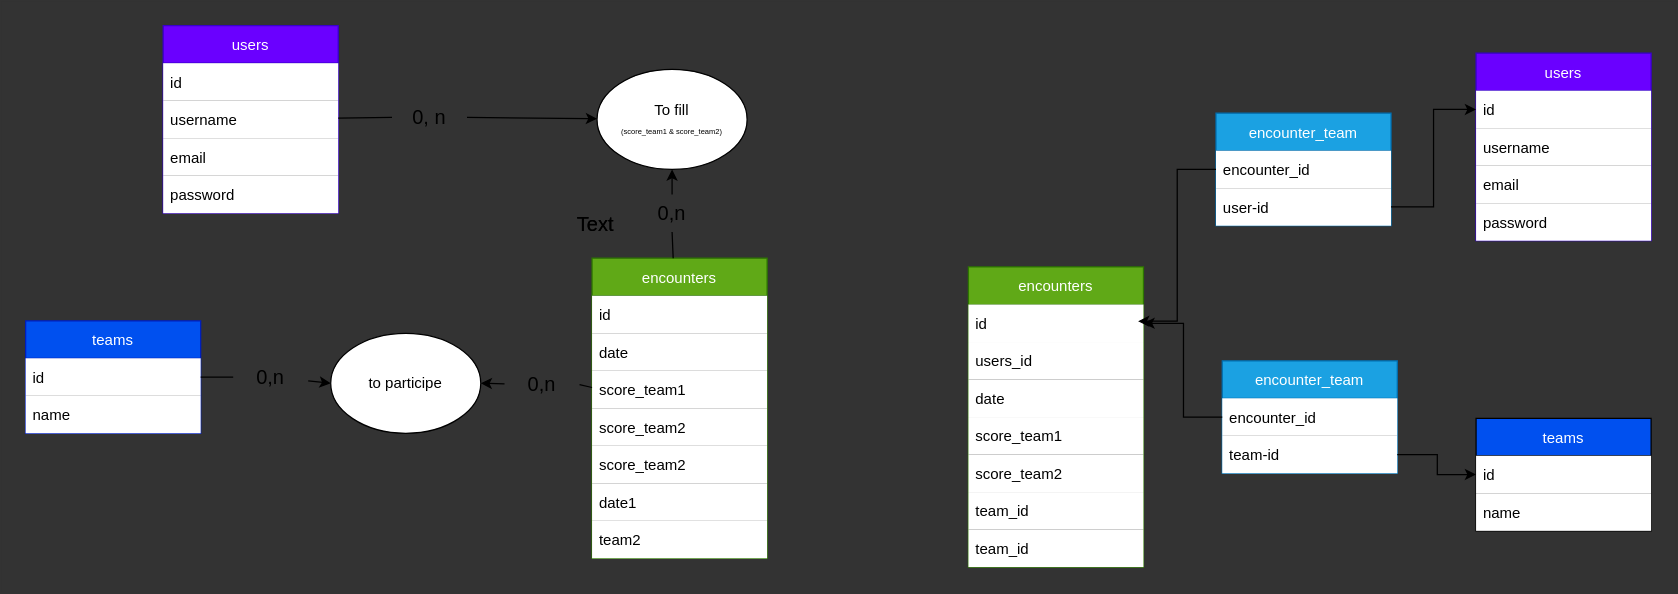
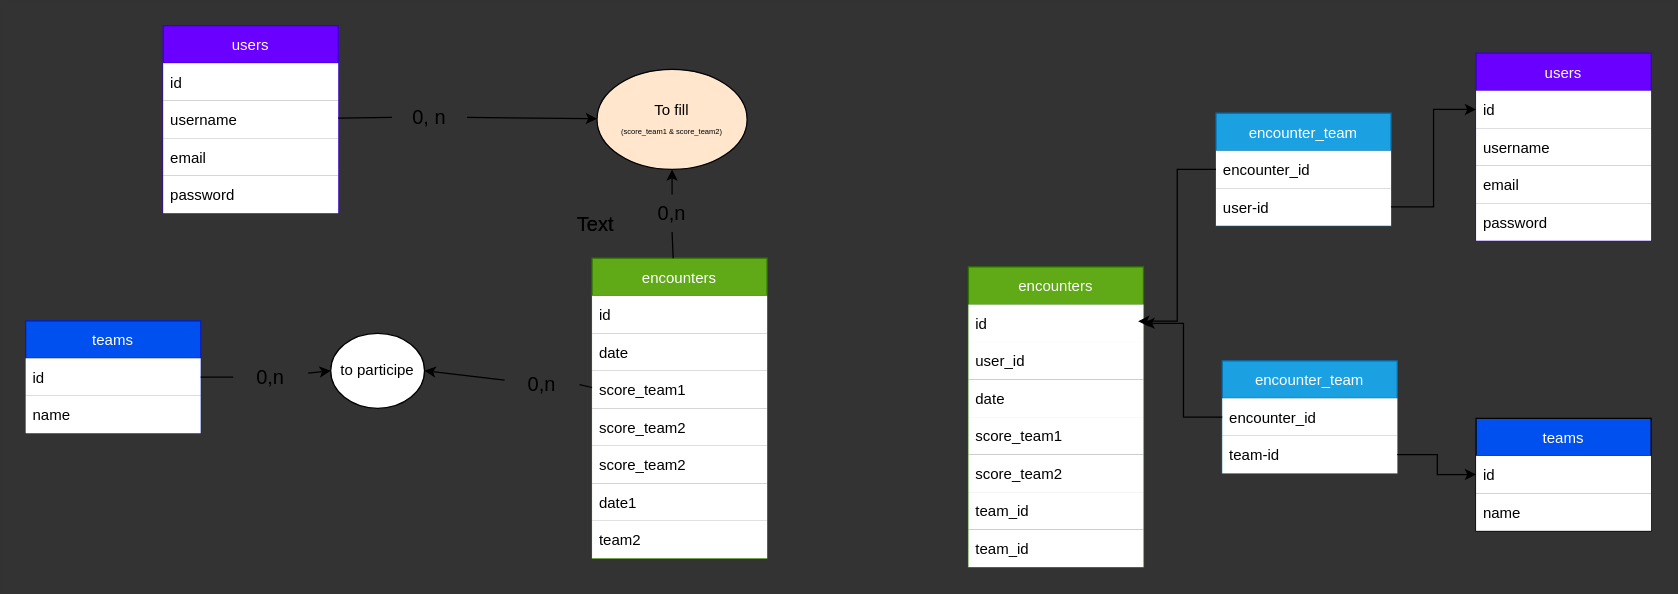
  <mxCell id="0" />
  <mxCell id="1" parent="0" />
  <mxCell id="2" style="edgeStyle=none;html=1;rounded=0;startArrow=none;" edge="1" parent="1" source="24" target="23"><mxGeometry relative="1" as="geometry"><mxPoint x="321" y="97" as="targetPoint" /></mxGeometry></mxCell>
  <mxCell id="3" value="users" style="swimlane;fontStyle=0;childLayout=stackLayout;horizontal=1;startSize=30;horizontalStack=0;resizeParent=1;resizeParentMax=0;resizeLast=0;collapsible=1;marginBottom=0;fillColor=#6a00ff;fontColor=#ffffff;strokeColor=#3700CC;rounded=0;" vertex="1" parent="1"><mxGeometry x="130" y="20" width="140" height="150" as="geometry" /></mxCell>
  <mxCell id="4" value="id" style="text;strokeColor=none;fillColor=default;align=left;verticalAlign=middle;spacingLeft=4;spacingRight=4;overflow=hidden;points=[[0,0.5],[1,0.5]];portConstraint=eastwest;rotatable=0;rounded=0;" vertex="1" parent="3"><mxGeometry y="30" width="140" height="30" as="geometry" /></mxCell>
  <mxCell id="5" value="username" style="text;strokeColor=none;fillColor=default;align=left;verticalAlign=middle;spacingLeft=4;spacingRight=4;overflow=hidden;points=[[0,0.5],[1,0.5]];portConstraint=eastwest;rotatable=0;rounded=0;" vertex="1" parent="3"><mxGeometry y="60" width="140" height="30" as="geometry" /></mxCell>
  <mxCell id="6" value="email" style="text;strokeColor=none;fillColor=default;align=left;verticalAlign=middle;spacingLeft=4;spacingRight=4;overflow=hidden;points=[[0,0.5],[1,0.5]];portConstraint=eastwest;rotatable=0;rounded=0;" vertex="1" parent="3"><mxGeometry y="90" width="140" height="30" as="geometry" /></mxCell>
  <mxCell id="7" value="password" style="text;strokeColor=none;fillColor=default;align=left;verticalAlign=middle;spacingLeft=4;spacingRight=4;overflow=hidden;points=[[0,0.5],[1,0.5]];portConstraint=eastwest;rotatable=0;rounded=0;" vertex="1" parent="3"><mxGeometry y="120" width="140" height="30" as="geometry" /></mxCell>
  <mxCell id="8" style="edgeStyle=none;html=1;entryX=0;entryY=0.5;entryDx=0;entryDy=0;rounded=0;startArrow=none;" edge="1" parent="1" source="32" target="22"><mxGeometry relative="1" as="geometry"><mxPoint x="192" y="397" as="targetPoint" /></mxGeometry></mxCell>
  <mxCell id="9" value="teams" style="swimlane;fontStyle=0;childLayout=stackLayout;horizontal=1;startSize=30;horizontalStack=0;resizeParent=1;resizeParentMax=0;resizeLast=0;collapsible=1;marginBottom=0;fillColor=#0050ef;fontColor=#ffffff;strokeColor=#001DBC;rounded=0;" vertex="1" parent="1"><mxGeometry x="20" y="256" width="140" height="90" as="geometry" /></mxCell>
  <mxCell id="10" value="id" style="text;strokeColor=none;fillColor=default;align=left;verticalAlign=middle;spacingLeft=4;spacingRight=4;overflow=hidden;points=[[0,0.5],[1,0.5]];portConstraint=eastwest;rotatable=0;rounded=0;" vertex="1" parent="9"><mxGeometry y="30" width="140" height="30" as="geometry" /></mxCell>
  <mxCell id="11" value="name" style="text;strokeColor=none;fillColor=default;align=left;verticalAlign=middle;spacingLeft=4;spacingRight=4;overflow=hidden;points=[[0,0.5],[1,0.5]];portConstraint=eastwest;rotatable=0;rounded=0;" vertex="1" parent="9"><mxGeometry y="60" width="140" height="30" as="geometry" /></mxCell>
  <mxCell id="12" style="edgeStyle=none;html=1;entryX=1;entryY=0.5;entryDx=0;entryDy=0;rounded=0;startArrow=none;" edge="1" parent="1" source="29" target="22"><mxGeometry relative="1" as="geometry" /></mxCell>
  <mxCell id="13" style="edgeStyle=none;html=1;entryX=0.5;entryY=1;entryDx=0;entryDy=0;rounded=0;startArrow=none;" edge="1" parent="1" source="26" target="23"><mxGeometry relative="1" as="geometry" /></mxCell>
  <mxCell id="14" value="encounters" style="swimlane;fontStyle=0;childLayout=stackLayout;horizontal=1;startSize=30;horizontalStack=0;resizeParent=1;resizeParentMax=0;resizeLast=0;collapsible=1;marginBottom=0;fillColor=#60a917;fontColor=#ffffff;strokeColor=#2D7600;rounded=0;" vertex="1" parent="1"><mxGeometry x="473" y="206" width="140" height="240" as="geometry" /></mxCell>
  <mxCell id="15" value="id" style="text;strokeColor=none;fillColor=default;align=left;verticalAlign=middle;spacingLeft=4;spacingRight=4;overflow=hidden;points=[[0,0.5],[1,0.5]];portConstraint=eastwest;rotatable=0;rounded=0;" vertex="1" parent="14"><mxGeometry y="30" width="140" height="30" as="geometry" /></mxCell>
  <mxCell id="16" value="date" style="text;strokeColor=none;fillColor=default;align=left;verticalAlign=middle;spacingLeft=4;spacingRight=4;overflow=hidden;points=[[0,0.5],[1,0.5]];portConstraint=eastwest;rotatable=0;rounded=0;" vertex="1" parent="14"><mxGeometry y="60" width="140" height="30" as="geometry" /></mxCell>
  <mxCell id="17" value="score_team1" style="text;strokeColor=none;fillColor=default;align=left;verticalAlign=middle;spacingLeft=4;spacingRight=4;overflow=hidden;points=[[0,0.5],[1,0.5]];portConstraint=eastwest;rotatable=0;rounded=0;" vertex="1" parent="14"><mxGeometry y="90" width="140" height="30" as="geometry" /></mxCell>
  <mxCell id="18" value="score_team2" style="text;strokeColor=none;fillColor=default;align=left;verticalAlign=middle;spacingLeft=4;spacingRight=4;overflow=hidden;points=[[0,0.5],[1,0.5]];portConstraint=eastwest;rotatable=0;rounded=0;" vertex="1" parent="14"><mxGeometry y="120" width="140" height="30" as="geometry" /></mxCell>
  <mxCell id="19" value="score_team2" style="text;strokeColor=none;fillColor=default;align=left;verticalAlign=middle;spacingLeft=4;spacingRight=4;overflow=hidden;points=[[0,0.5],[1,0.5]];portConstraint=eastwest;rotatable=0;rounded=0;" vertex="1" parent="14"><mxGeometry y="150" width="140" height="30" as="geometry" /></mxCell>
  <mxCell id="20" value="date1" style="text;strokeColor=none;fillColor=default;align=left;verticalAlign=middle;spacingLeft=4;spacingRight=4;overflow=hidden;points=[[0,0.5],[1,0.5]];portConstraint=eastwest;rotatable=0;rounded=0;" vertex="1" parent="14"><mxGeometry y="180" width="140" height="30" as="geometry" /></mxCell>
  <mxCell id="21" value="team2" style="text;strokeColor=none;fillColor=default;align=left;verticalAlign=middle;spacingLeft=4;spacingRight=4;overflow=hidden;points=[[0,0.5],[1,0.5]];portConstraint=eastwest;rotatable=0;rounded=0;" vertex="1" parent="14"><mxGeometry y="210" width="140" height="30" as="geometry" /></mxCell>
- <mxCell id="22" value="to participe" style="ellipse;whiteSpace=wrap;html=1;rounded=0;" vertex="1" parent="1"><mxGeometry x="264" y="266" width="120" height="80" as="geometry" /></mxCell>
- <mxCell id="23" value="To fill &lt;br&gt;&lt;font style=&quot;font-size: 6px&quot;&gt;(score_team1 &amp;amp; score_team2)&lt;/font&gt;" style="ellipse;whiteSpace=wrap;html=1;rounded=0;" vertex="1" parent="1"><mxGeometry x="477" y="55" width="120" height="80" as="geometry" /></mxCell>
+ <mxCell id="22" value="to participe" style="ellipse;whiteSpace=wrap;html=1;rounded=0;" vertex="1" parent="1"><mxGeometry x="264" y="266" width="75" height="60" as="geometry" /></mxCell>
+ <mxCell id="23" value="To fill &lt;br&gt;&lt;font style=&quot;font-size: 6px&quot;&gt;(score_team1 &amp;amp; score_team2)&lt;/font&gt;" style="ellipse;whiteSpace=wrap;html=1;rounded=0;fillColor=#ffe6cc;" vertex="1" parent="1"><mxGeometry x="477" y="55" width="120" height="80" as="geometry" /></mxCell>
  <mxCell id="24" value="&lt;font style=&quot;font-size: 16px&quot;&gt;0, n&lt;/font&gt;" style="text;html=1;strokeColor=none;fillColor=none;align=center;verticalAlign=middle;whiteSpace=wrap;rounded=0;fontSize=6;" vertex="1" parent="1"><mxGeometry x="313" y="78" width="60" height="30" as="geometry" /></mxCell>
  <mxCell id="25" value="" style="edgeStyle=none;html=1;rounded=0;endArrow=none;" edge="1" parent="1" source="3" target="24"><mxGeometry relative="1" as="geometry"><mxPoint x="182" y="96.416" as="sourcePoint" /><mxPoint x="533.004" y="93.486" as="targetPoint" /></mxGeometry></mxCell>
  <mxCell id="26" value="0,n" style="text;html=1;strokeColor=none;fillColor=none;align=center;verticalAlign=middle;whiteSpace=wrap;rounded=0;fontSize=16;" vertex="1" parent="1"><mxGeometry x="507" y="155" width="60" height="30" as="geometry" /></mxCell>
  <mxCell id="27" value="" style="edgeStyle=none;html=1;entryX=0.5;entryY=1;entryDx=0;entryDy=0;rounded=0;endArrow=none;" edge="1" parent="1" source="14" target="26"><mxGeometry relative="1" as="geometry"><mxPoint x="539.42" y="206" as="sourcePoint" /><mxPoint x="537" y="135" as="targetPoint" /></mxGeometry></mxCell>
  <mxCell id="28" value="Text" style="text;html=1;strokeColor=none;fillColor=none;align=center;verticalAlign=middle;whiteSpace=wrap;rounded=0;fontSize=16;" vertex="1" parent="1"><mxGeometry x="446" y="164" width="60" height="30" as="geometry" /></mxCell>
  <mxCell id="29" value="0,n" style="text;html=1;strokeColor=none;fillColor=none;align=center;verticalAlign=middle;whiteSpace=wrap;rounded=0;fontSize=16;" vertex="1" parent="1"><mxGeometry x="403" y="292" width="60" height="30" as="geometry" /></mxCell>
  <mxCell id="30" value="" style="edgeStyle=none;html=1;entryX=1;entryY=0.5;entryDx=0;entryDy=0;rounded=0;endArrow=none;" edge="1" parent="1" source="14" target="29"><mxGeometry relative="1" as="geometry"><mxPoint x="473" y="308.799" as="sourcePoint" /><mxPoint x="384" y="306" as="targetPoint" /></mxGeometry></mxCell>
  <mxCell id="31" value="Text" style="text;html=1;strokeColor=none;fillColor=none;align=center;verticalAlign=middle;whiteSpace=wrap;rounded=0;fontSize=16;" vertex="1" parent="1"><mxGeometry x="446" y="164" width="60" height="30" as="geometry" /></mxCell>
  <mxCell id="32" value="0,n" style="text;html=1;strokeColor=none;fillColor=none;align=center;verticalAlign=middle;whiteSpace=wrap;rounded=0;fontSize=16;" vertex="1" parent="1"><mxGeometry x="186" y="286" width="60" height="30" as="geometry" /></mxCell>
  <mxCell id="33" value="" style="edgeStyle=none;html=1;entryX=0;entryY=0.5;entryDx=0;entryDy=0;rounded=0;endArrow=none;" edge="1" parent="1" source="9" target="32"><mxGeometry relative="1" as="geometry"><mxPoint x="264" y="306" as="targetPoint" /><mxPoint x="185" y="304.94" as="sourcePoint" /></mxGeometry></mxCell>
  <mxCell id="34" value="users" style="swimlane;fontStyle=0;childLayout=stackLayout;horizontal=1;startSize=30;horizontalStack=0;resizeParent=1;resizeParentMax=0;resizeLast=0;collapsible=1;marginBottom=0;fillColor=#6a00ff;fontColor=#ffffff;strokeColor=#3700CC;rounded=0;" vertex="1" parent="1"><mxGeometry x="1180" y="42" width="140" height="150" as="geometry" /></mxCell>
  <mxCell id="35" value="id" style="text;strokeColor=none;fillColor=default;align=left;verticalAlign=middle;spacingLeft=4;spacingRight=4;overflow=hidden;points=[[0,0.5],[1,0.5]];portConstraint=eastwest;rotatable=0;rounded=0;" vertex="1" parent="34"><mxGeometry y="30" width="140" height="30" as="geometry" /></mxCell>
  <mxCell id="36" value="username" style="text;strokeColor=none;fillColor=default;align=left;verticalAlign=middle;spacingLeft=4;spacingRight=4;overflow=hidden;points=[[0,0.5],[1,0.5]];portConstraint=eastwest;rotatable=0;rounded=0;" vertex="1" parent="34"><mxGeometry y="60" width="140" height="30" as="geometry" /></mxCell>
  <mxCell id="37" value="email" style="text;strokeColor=none;fillColor=default;align=left;verticalAlign=middle;spacingLeft=4;spacingRight=4;overflow=hidden;points=[[0,0.5],[1,0.5]];portConstraint=eastwest;rotatable=0;rounded=0;" vertex="1" parent="34"><mxGeometry y="90" width="140" height="30" as="geometry" /></mxCell>
  <mxCell id="38" value="password" style="text;strokeColor=none;fillColor=default;align=left;verticalAlign=middle;spacingLeft=4;spacingRight=4;overflow=hidden;points=[[0,0.5],[1,0.5]];portConstraint=eastwest;rotatable=0;rounded=0;" vertex="1" parent="34"><mxGeometry y="120" width="140" height="30" as="geometry" /></mxCell>
  <mxCell id="39" value="encounters" style="swimlane;fontStyle=0;childLayout=stackLayout;horizontal=1;startSize=30;horizontalStack=0;resizeParent=1;resizeParentMax=0;resizeLast=0;collapsible=1;marginBottom=0;fillColor=#60a917;fontColor=#ffffff;strokeColor=#2D7600;rounded=0;" vertex="1" parent="1"><mxGeometry x="774" y="213" width="140" height="240" as="geometry" /></mxCell>
  <mxCell id="40" value="id" style="text;strokeColor=none;fillColor=default;align=left;verticalAlign=middle;spacingLeft=4;spacingRight=4;overflow=hidden;points=[[0,0.5],[1,0.5]];portConstraint=eastwest;rotatable=0;rounded=0;" vertex="1" parent="39"><mxGeometry y="30" width="140" height="30" as="geometry" /></mxCell>
- <mxCell id="41" value="users_id" style="text;strokeColor=none;fillColor=default;align=left;verticalAlign=middle;spacingLeft=4;spacingRight=4;overflow=hidden;points=[[0,0.5],[1,0.5]];portConstraint=eastwest;rotatable=0;rounded=0;" vertex="1" parent="39"><mxGeometry y="60" width="140" height="30" as="geometry" /></mxCell>
+ <mxCell id="41" value="user_id" style="text;strokeColor=none;fillColor=default;align=left;verticalAlign=middle;spacingLeft=4;spacingRight=4;overflow=hidden;points=[[0,0.5],[1,0.5]];portConstraint=eastwest;rotatable=0;rounded=0;" vertex="1" parent="39"><mxGeometry y="60" width="140" height="30" as="geometry" /></mxCell>
  <mxCell id="42" value="date" style="text;strokeColor=none;fillColor=default;align=left;verticalAlign=middle;spacingLeft=4;spacingRight=4;overflow=hidden;points=[[0,0.5],[1,0.5]];portConstraint=eastwest;rotatable=0;rounded=0;" vertex="1" parent="39"><mxGeometry y="90" width="140" height="30" as="geometry" /></mxCell>
  <mxCell id="43" value="score_team1" style="text;strokeColor=none;fillColor=default;align=left;verticalAlign=middle;spacingLeft=4;spacingRight=4;overflow=hidden;points=[[0,0.5],[1,0.5]];portConstraint=eastwest;rotatable=0;rounded=0;" vertex="1" parent="39"><mxGeometry y="120" width="140" height="30" as="geometry" /></mxCell>
  <mxCell id="44" value="score_team2" style="text;strokeColor=none;fillColor=default;align=left;verticalAlign=middle;spacingLeft=4;spacingRight=4;overflow=hidden;points=[[0,0.5],[1,0.5]];portConstraint=eastwest;rotatable=0;rounded=0;" vertex="1" parent="39"><mxGeometry y="150" width="140" height="30" as="geometry" /></mxCell>
  <mxCell id="45" value="team_id" style="text;strokeColor=none;fillColor=default;align=left;verticalAlign=middle;spacingLeft=4;spacingRight=4;overflow=hidden;points=[[0,0.5],[1,0.5]];portConstraint=eastwest;rotatable=0;rounded=0;" vertex="1" parent="39"><mxGeometry y="180" width="140" height="30" as="geometry" /></mxCell>
  <mxCell id="46" value="team_id" style="text;strokeColor=none;fillColor=default;align=left;verticalAlign=middle;spacingLeft=4;spacingRight=4;overflow=hidden;points=[[0,0.5],[1,0.5]];portConstraint=eastwest;rotatable=0;rounded=0;" vertex="1" parent="39"><mxGeometry y="210" width="140" height="30" as="geometry" /></mxCell>
  <mxCell id="47" value="teams" style="swimlane;fontStyle=0;childLayout=stackLayout;horizontal=1;startSize=30;horizontalStack=0;resizeParent=1;resizeParentMax=0;resizeLast=0;collapsible=1;marginBottom=0;fillColor=#0050ef;fontColor=#ffffff;strokeColor=default;rounded=0;" vertex="1" parent="1"><mxGeometry x="1180" y="334" width="140" height="90" as="geometry" /></mxCell>
  <mxCell id="48" value="id" style="text;strokeColor=none;fillColor=default;align=left;verticalAlign=middle;spacingLeft=4;spacingRight=4;overflow=hidden;points=[[0,0.5],[1,0.5]];portConstraint=eastwest;rotatable=0;rounded=0;" vertex="1" parent="47"><mxGeometry y="30" width="140" height="30" as="geometry" /></mxCell>
  <mxCell id="49" value="name" style="text;strokeColor=none;fillColor=default;align=left;verticalAlign=middle;spacingLeft=4;spacingRight=4;overflow=hidden;points=[[0,0.5],[1,0.5]];portConstraint=eastwest;rotatable=0;rounded=0;" vertex="1" parent="47"><mxGeometry y="60" width="140" height="30" as="geometry" /></mxCell>
  <mxCell id="50" value="encounter_team" style="swimlane;fontStyle=0;childLayout=stackLayout;horizontal=1;startSize=30;horizontalStack=0;resizeParent=1;resizeParentMax=0;resizeLast=0;collapsible=1;marginBottom=0;fillColor=#1ba1e2;fontColor=#ffffff;strokeColor=#006EAF;rounded=0;" vertex="1" parent="1"><mxGeometry x="977" y="288" width="140" height="90" as="geometry" /></mxCell>
  <mxCell id="51" value="encounter_id" style="text;strokeColor=none;fillColor=default;align=left;verticalAlign=middle;spacingLeft=4;spacingRight=4;overflow=hidden;points=[[0,0.5],[1,0.5]];portConstraint=eastwest;rotatable=0;rounded=0;" vertex="1" parent="50"><mxGeometry y="30" width="140" height="30" as="geometry" /></mxCell>
  <mxCell id="52" value="team-id" style="text;strokeColor=none;fillColor=default;align=left;verticalAlign=middle;spacingLeft=4;spacingRight=4;overflow=hidden;points=[[0,0.5],[1,0.5]];portConstraint=eastwest;rotatable=0;rounded=0;" vertex="1" parent="50"><mxGeometry y="60" width="140" height="30" as="geometry" /></mxCell>
  <mxCell id="53" style="edgeStyle=elbowEdgeStyle;rounded=0;html=1;entryX=0;entryY=0.5;entryDx=0;entryDy=0;fontSize=12;" edge="1" parent="1" source="52" target="48"><mxGeometry relative="1" as="geometry" /></mxCell>
  <mxCell id="54" style="edgeStyle=elbowEdgeStyle;rounded=0;html=1;exitX=0;exitY=0.5;exitDx=0;exitDy=0;fontSize=12;" edge="1" parent="1" source="51" target="40"><mxGeometry relative="1" as="geometry" /></mxCell>
  <mxCell id="55" value="encounter_team" style="swimlane;fontStyle=0;childLayout=stackLayout;horizontal=1;startSize=30;horizontalStack=0;resizeParent=1;resizeParentMax=0;resizeLast=0;collapsible=1;marginBottom=0;fillColor=#1ba1e2;fontColor=#ffffff;strokeColor=#006EAF;rounded=0;" vertex="1" parent="1"><mxGeometry x="972" y="90" width="140" height="90" as="geometry" /></mxCell>
  <mxCell id="56" value="encounter_id" style="text;strokeColor=none;fillColor=default;align=left;verticalAlign=middle;spacingLeft=4;spacingRight=4;overflow=hidden;points=[[0,0.5],[1,0.5]];portConstraint=eastwest;rotatable=0;rounded=0;" vertex="1" parent="55"><mxGeometry y="30" width="140" height="30" as="geometry" /></mxCell>
  <mxCell id="57" value="user-id" style="text;strokeColor=none;fillColor=default;align=left;verticalAlign=middle;spacingLeft=4;spacingRight=4;overflow=hidden;points=[[0,0.5],[1,0.5]];portConstraint=eastwest;rotatable=0;rounded=0;" vertex="1" parent="55"><mxGeometry y="60" width="140" height="30" as="geometry" /></mxCell>
  <mxCell id="58" style="edgeStyle=elbowEdgeStyle;rounded=0;html=1;exitX=0;exitY=0.5;exitDx=0;exitDy=0;fontSize=12;" edge="1" parent="1" source="56"><mxGeometry relative="1" as="geometry"><mxPoint x="909.711" y="256.363" as="targetPoint" /></mxGeometry></mxCell>
  <mxCell id="59" style="edgeStyle=elbowEdgeStyle;rounded=0;html=1;exitX=1;exitY=0.5;exitDx=0;exitDy=0;entryX=0;entryY=0.5;entryDx=0;entryDy=0;fontSize=12;" edge="1" parent="1" source="57" target="35"><mxGeometry relative="1" as="geometry" /></mxCell>
